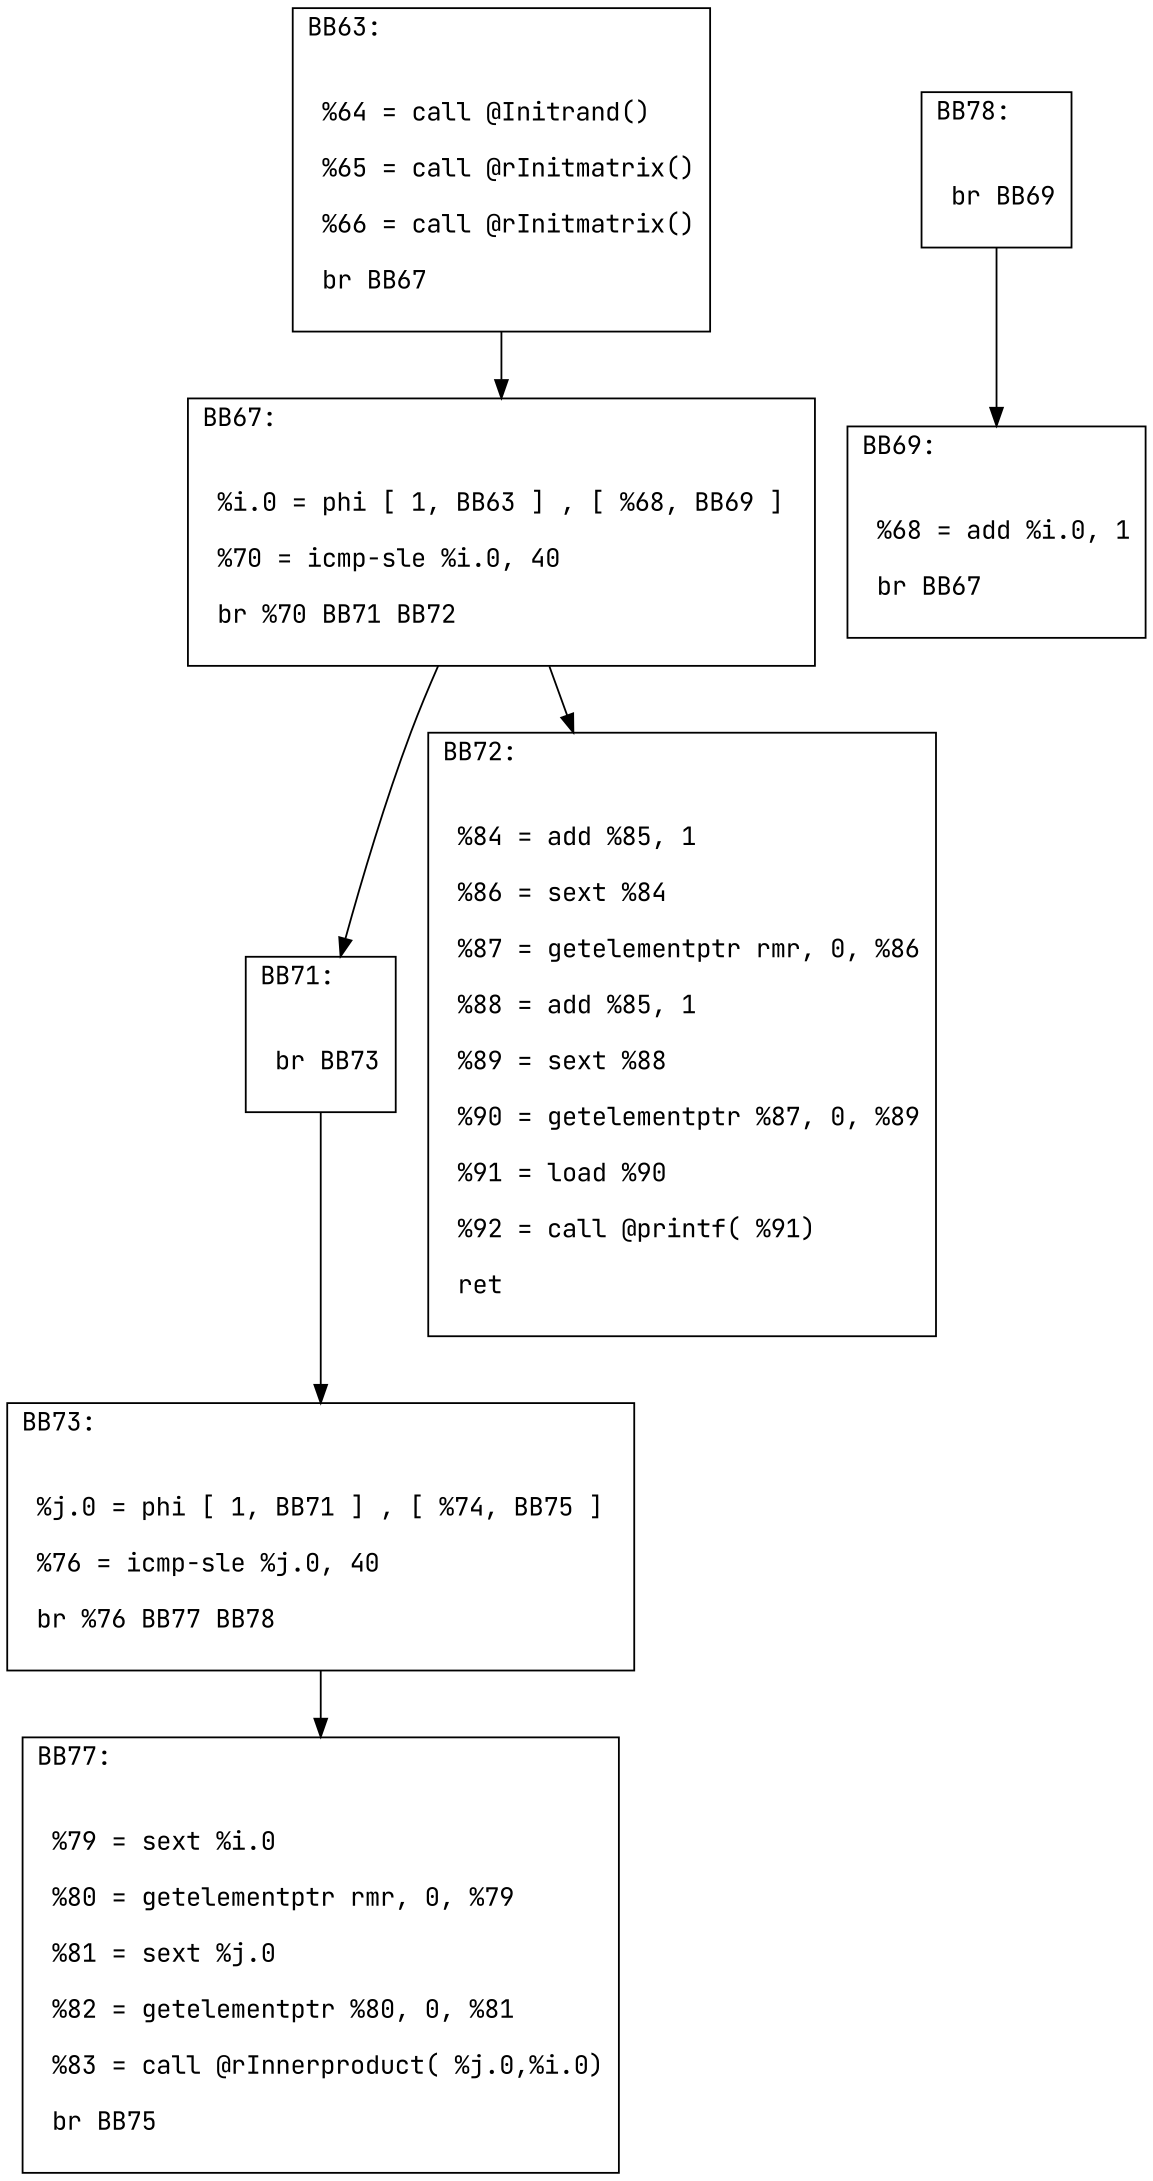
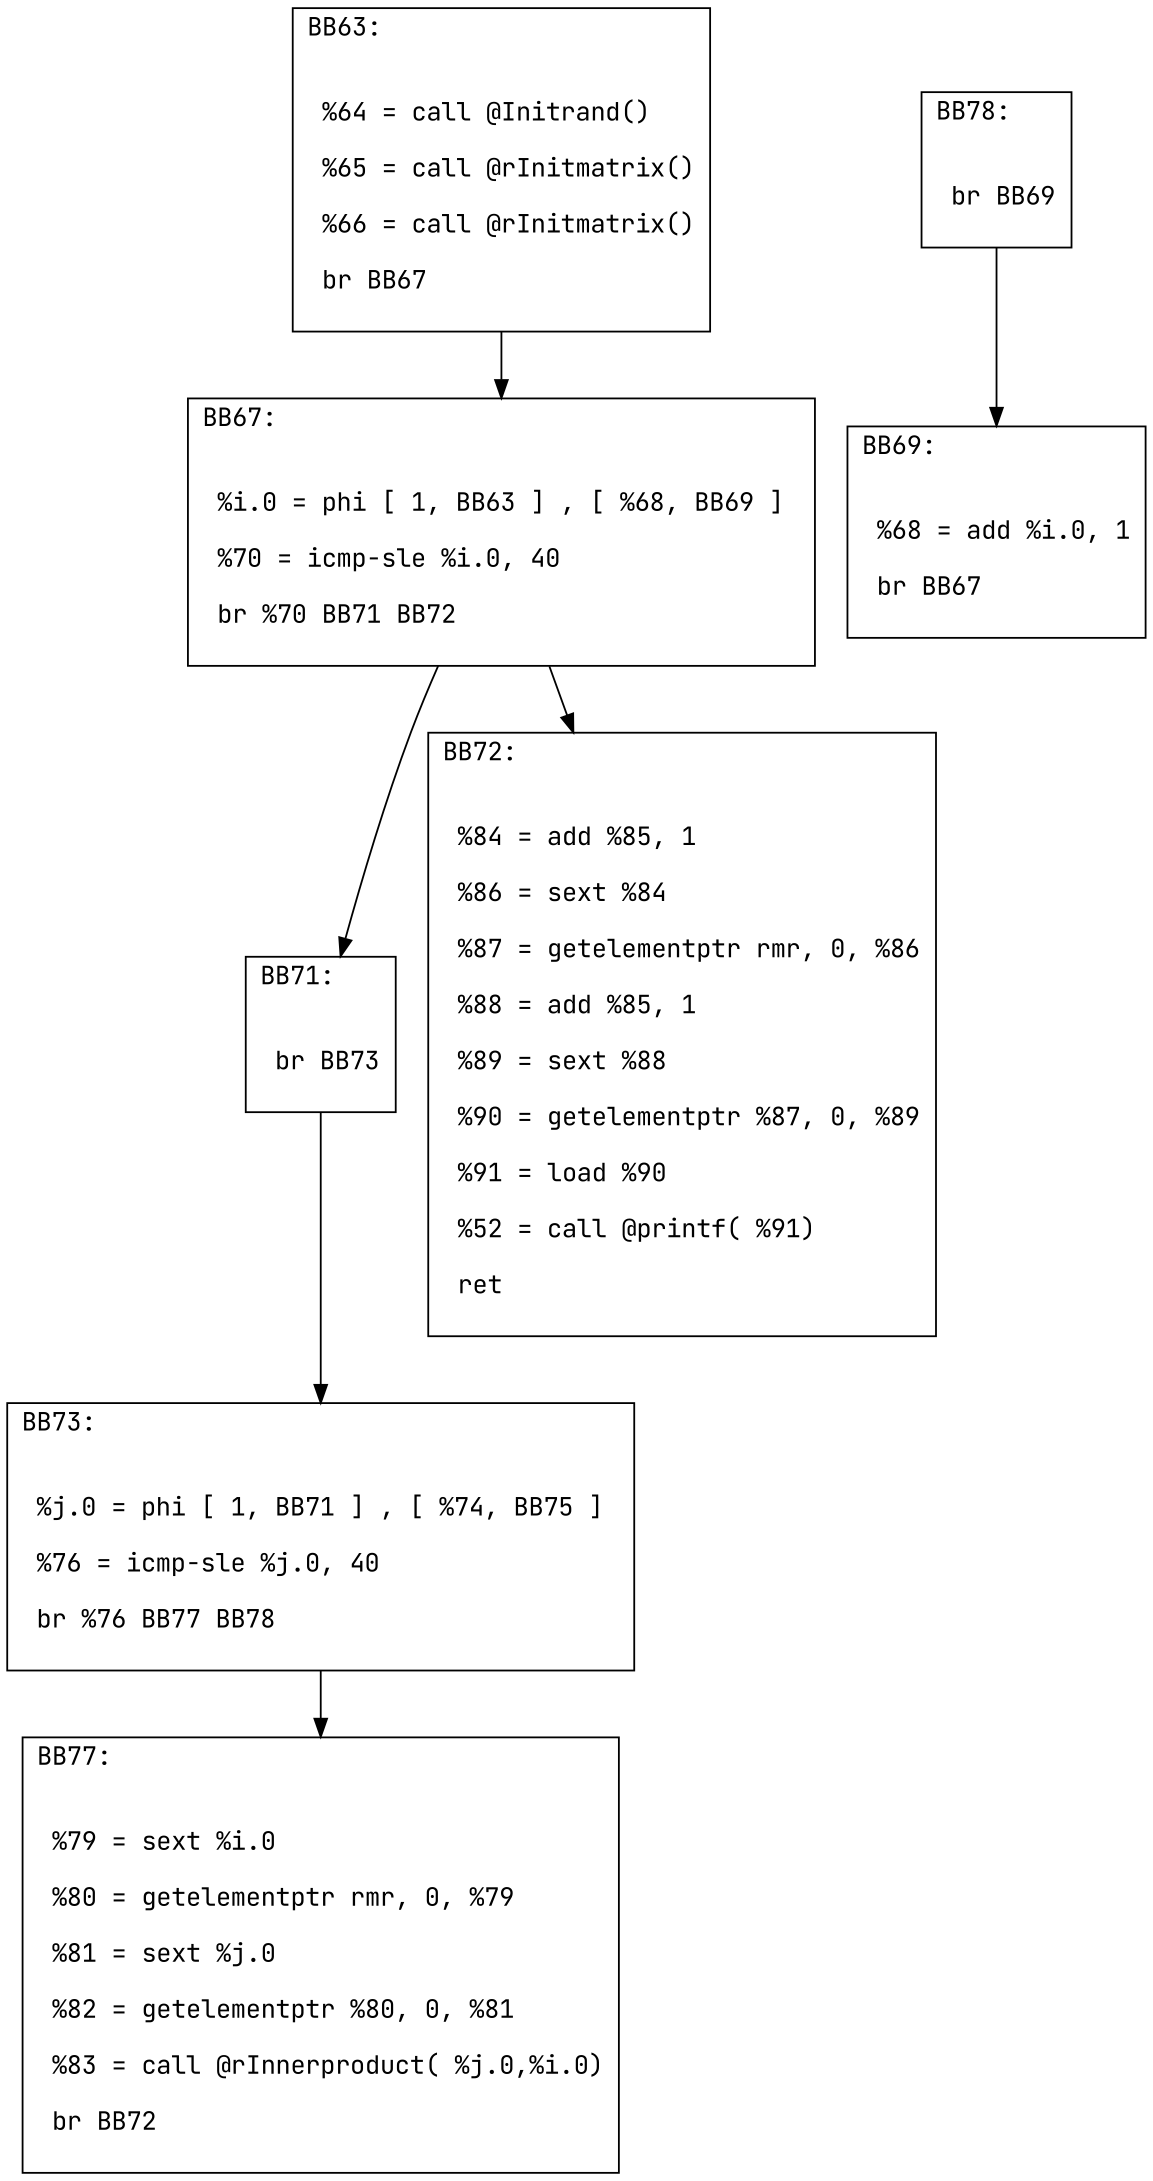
  digraph {
    fontname="JetBrains Mono"
    node [fontname="JetBrains Mono" shape=record]
    edge [fontname="JetBrains Mono"]
    n1 [label="{BB63:\l\l\n             %64 = call @Initrand()\l\n             %65 = call @rInitmatrix()\l\n             %66 = call @rInitmatrix()\l\n             br BB67\l\n             }"]
    n2 [label="{BB67:\l\l\n             %i.0 = phi [ 1, BB63 ] , [ %68, BB69 ] \l\n             %70 = icmp-sle %i.0, 40\l\n             br %70 BB71 BB72\l\n             }"]
    n3 [label="{BB71:\l\l\n             br BB73\l\n             }"]
-   n4 [label="{BB72:\l\l\n             %84 = add %85, 1\l\n             %86 = sext %84\l\n             %87 = getelementptr rmr, 0, %86\l\n             %88 = add %85, 1\l\n             %89 = sext %88\l\n             %90 = getelementptr %87, 0, %89\l\n             %91 = load %90\l\n             %92 = call @printf( %91)\l\n             ret\l\n             }"]
+   n4 [label="{BB72:\l\l\n             %84 = add %85, 1\l\n             %86 = sext %84\l\n             %87 = getelementptr rmr, 0, %86\l\n             %88 = add %85, 1\l\n             %89 = sext %88\l\n             %90 = getelementptr %87, 0, %89\l\n             %91 = load %90\l\n             %52 = call @printf( %91)\l\n             ret\l\n             }"]
    n5 [label="{BB73:\l\l\n             %j.0 = phi [ 1, BB71 ] , [ %74, BB75 ] \l\n             %76 = icmp-sle %j.0, 40\l\n             br %76 BB77 BB78\l\n             }"]
-   n6 [label="{BB77:\l\l\n             %79 = sext %i.0\l\n             %80 = getelementptr rmr, 0, %79\l\n             %81 = sext %j.0\l\n             %82 = getelementptr %80, 0, %81\l\n             %83 = call @rInnerproduct( %j.0,%i.0)\l\n             br BB75\l\n             }"]
+   n6 [label="{BB77:\l\l\n             %79 = sext %i.0\l\n             %80 = getelementptr rmr, 0, %79\l\n             %81 = sext %j.0\l\n             %82 = getelementptr %80, 0, %81\l\n             %83 = call @rInnerproduct( %j.0,%i.0)\l\n             br BB72\l\n             }"]
    n7 [label="{BB78:\l\l\n             br BB69\l\n             }"]
    n8 [label="{BB69:\l\l\n             %68 = add %i.0, 1\l\n             br BB67\l\n             }"]
    n1 -> n2
    n2 -> n3
    n2 -> n4
    n3 -> n5
    n5 -> n6
    n7 -> n8
  }
